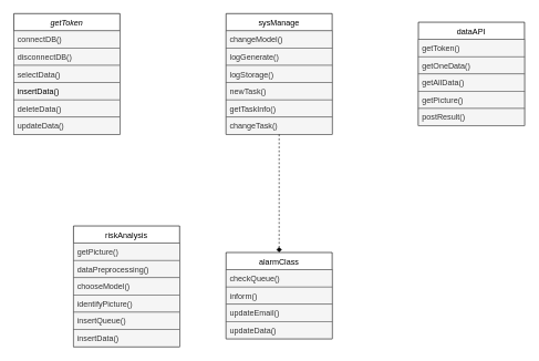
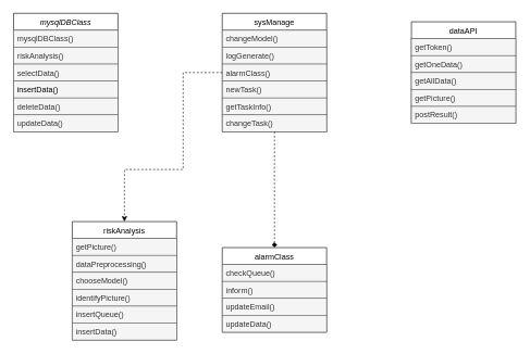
  <mxCell id="0" />
  <mxCell id="1" parent="0" />
- <mxCell id="2" value="getToken" style="swimlane;fontStyle=2;align=center;verticalAlign=top;childLayout=stackLayout;horizontal=1;startSize=26;horizontalStack=0;resizeParent=1;resizeLast=0;collapsible=1;marginBottom=0;rounded=0;shadow=0;strokeWidth=1;" vertex="1" parent="1"><mxGeometry x="20" y="20" width="160" height="182" as="geometry"><mxRectangle x="230" y="140" width="160" height="26" as="alternateBounds" /></mxGeometry></mxCell>
- <mxCell id="3" value="connectDB()" style="text;align=left;verticalAlign=top;spacingLeft=4;spacingRight=4;overflow=hidden;rotatable=0;points=[[0,0.5],[1,0.5]];portConstraint=eastwest;fillColor=#f5f5f5;fontColor=#333333;strokeColor=#666666;" vertex="1" parent="2"><mxGeometry y="26" width="160" height="26" as="geometry" /></mxCell>
- <mxCell id="4" value="disconnectDB()" style="text;align=left;verticalAlign=top;spacingLeft=4;spacingRight=4;overflow=hidden;rotatable=0;points=[[0,0.5],[1,0.5]];portConstraint=eastwest;rounded=0;shadow=0;html=0;fillColor=#f5f5f5;fontColor=#333333;strokeColor=#666666;" vertex="1" parent="2"><mxGeometry y="52" width="160" height="26" as="geometry" /></mxCell>
+ <mxCell id="2" value="mysqlDBClass" style="swimlane;fontStyle=2;align=center;verticalAlign=top;childLayout=stackLayout;horizontal=1;startSize=26;horizontalStack=0;resizeParent=1;resizeLast=0;collapsible=1;marginBottom=0;rounded=0;shadow=0;strokeWidth=1;" vertex="1" parent="1"><mxGeometry x="20" y="20" width="160" height="182" as="geometry"><mxRectangle x="230" y="140" width="160" height="26" as="alternateBounds" /></mxGeometry></mxCell>
+ <mxCell id="3" value="mysqlDBClass()" style="text;align=left;verticalAlign=top;spacingLeft=4;spacingRight=4;overflow=hidden;rotatable=0;points=[[0,0.5],[1,0.5]];portConstraint=eastwest;fillColor=#f5f5f5;fontColor=#333333;strokeColor=#666666;" vertex="1" parent="2"><mxGeometry y="26" width="160" height="26" as="geometry" /></mxCell>
+ <mxCell id="4" value="riskAnalysis()" style="text;align=left;verticalAlign=top;spacingLeft=4;spacingRight=4;overflow=hidden;rotatable=0;points=[[0,0.5],[1,0.5]];portConstraint=eastwest;rounded=0;shadow=0;html=0;fillColor=#f5f5f5;fontColor=#333333;strokeColor=#666666;" vertex="1" parent="2"><mxGeometry y="52" width="160" height="26" as="geometry" /></mxCell>
  <mxCell id="5" value="selectData()" style="text;align=left;verticalAlign=top;spacingLeft=4;spacingRight=4;overflow=hidden;rotatable=0;points=[[0,0.5],[1,0.5]];portConstraint=eastwest;rounded=0;shadow=0;html=0;fillColor=#f5f5f5;fontColor=#333333;strokeColor=#666666;" vertex="1" parent="2"><mxGeometry y="78" width="160" height="26" as="geometry" /></mxCell>
  <mxCell id="6" value="insertData()" style="text;align=left;verticalAlign=top;spacingLeft=4;spacingRight=4;overflow=hidden;rotatable=0;points=[[0,0.5],[1,0.5]];portConstraint=eastwest;rounded=0;shadow=0;html=0;fillColor=#f5f5f5;strokeColor=#666666;" vertex="1" parent="2"><mxGeometry y="104" width="160" height="26" as="geometry" /></mxCell>
  <mxCell id="7" value="deleteData()" style="text;align=left;verticalAlign=top;spacingLeft=4;spacingRight=4;overflow=hidden;rotatable=0;points=[[0,0.5],[1,0.5]];portConstraint=eastwest;rounded=0;shadow=0;html=0;fillColor=#f5f5f5;fontColor=#333333;strokeColor=#666666;" vertex="1" parent="2"><mxGeometry y="130" width="160" height="26" as="geometry" /></mxCell>
  <mxCell id="8" value="updateData()" style="text;align=left;verticalAlign=top;spacingLeft=4;spacingRight=4;overflow=hidden;rotatable=0;points=[[0,0.5],[1,0.5]];portConstraint=eastwest;rounded=0;shadow=0;html=0;fillColor=#f5f5f5;fontColor=#333333;strokeColor=#666666;" vertex="1" parent="2"><mxGeometry y="156" width="160" height="26" as="geometry" /></mxCell>
  <mxCell id="9" value="sysManage" style="swimlane;fontStyle=0;align=center;verticalAlign=top;childLayout=stackLayout;horizontal=1;startSize=26;horizontalStack=0;resizeParent=1;resizeLast=0;collapsible=1;marginBottom=0;rounded=0;shadow=0;strokeWidth=1;" vertex="1" parent="1"><mxGeometry x="340" y="20" width="160" height="182" as="geometry"><mxRectangle x="70" y="360" width="160" height="26" as="alternateBounds" /></mxGeometry></mxCell>
  <mxCell id="10" value="changeModel()" style="text;align=left;verticalAlign=top;spacingLeft=4;spacingRight=4;overflow=hidden;rotatable=0;points=[[0,0.5],[1,0.5]];portConstraint=eastwest;fillColor=#f5f5f5;fontColor=#333333;strokeColor=#666666;" vertex="1" parent="9"><mxGeometry y="26" width="160" height="26" as="geometry" /></mxCell>
  <mxCell id="11" value="logGenerate()" style="text;align=left;verticalAlign=top;spacingLeft=4;spacingRight=4;overflow=hidden;rotatable=0;points=[[0,0.5],[1,0.5]];portConstraint=eastwest;fillColor=#f5f5f5;fontColor=#333333;strokeColor=#666666;" vertex="1" parent="9"><mxGeometry y="52" width="160" height="26" as="geometry" /></mxCell>
- <mxCell id="12" value="logStorage()" style="text;align=left;verticalAlign=top;spacingLeft=4;spacingRight=4;overflow=hidden;rotatable=0;points=[[0,0.5],[1,0.5]];portConstraint=eastwest;fillColor=#f5f5f5;fontColor=#333333;strokeColor=#666666;" vertex="1" parent="9"><mxGeometry y="78" width="160" height="26" as="geometry" /></mxCell>
+ <mxCell id="12" value="alarmClass()" style="text;align=left;verticalAlign=top;spacingLeft=4;spacingRight=4;overflow=hidden;rotatable=0;points=[[0,0.5],[1,0.5]];portConstraint=eastwest;fillColor=#f5f5f5;fontColor=#333333;strokeColor=#666666;" vertex="1" parent="9"><mxGeometry y="78" width="160" height="26" as="geometry" /></mxCell>
  <mxCell id="13" value="newTask()" style="text;align=left;verticalAlign=top;spacingLeft=4;spacingRight=4;overflow=hidden;rotatable=0;points=[[0,0.5],[1,0.5]];portConstraint=eastwest;fillColor=#f5f5f5;fontColor=#333333;strokeColor=#666666;" vertex="1" parent="9"><mxGeometry y="104" width="160" height="26" as="geometry" /></mxCell>
  <mxCell id="14" value="getTaskInfo()" style="text;align=left;verticalAlign=top;spacingLeft=4;spacingRight=4;overflow=hidden;rotatable=0;points=[[0,0.5],[1,0.5]];portConstraint=eastwest;fillColor=#f5f5f5;fontColor=#333333;strokeColor=#666666;" vertex="1" parent="9"><mxGeometry y="130" width="160" height="26" as="geometry" /></mxCell>
  <mxCell id="15" value="changeTask()" style="text;align=left;verticalAlign=top;spacingLeft=4;spacingRight=4;overflow=hidden;rotatable=0;points=[[0,0.5],[1,0.5]];portConstraint=eastwest;fillColor=#f5f5f5;fontColor=#333333;strokeColor=#666666;" vertex="1" parent="9"><mxGeometry y="156" width="160" height="26" as="geometry" /></mxCell>
  <mxCell id="16" value="alarmClass" style="swimlane;fontStyle=0;align=center;verticalAlign=top;childLayout=stackLayout;horizontal=1;startSize=26;horizontalStack=0;resizeParent=1;resizeLast=0;collapsible=1;marginBottom=0;rounded=0;shadow=0;strokeWidth=1;" vertex="1" parent="1"><mxGeometry x="340" y="380" width="160" height="130" as="geometry"><mxRectangle x="340" y="380" width="170" height="26" as="alternateBounds" /></mxGeometry></mxCell>
  <mxCell id="17" value="checkQueue()" style="text;align=left;verticalAlign=top;spacingLeft=4;spacingRight=4;overflow=hidden;rotatable=0;points=[[0,0.5],[1,0.5]];portConstraint=eastwest;fillColor=#f5f5f5;fontColor=#333333;strokeColor=#666666;" vertex="1" parent="16"><mxGeometry y="26" width="160" height="26" as="geometry" /></mxCell>
  <mxCell id="18" value="inform()" style="text;align=left;verticalAlign=top;spacingLeft=4;spacingRight=4;overflow=hidden;rotatable=0;points=[[0,0.5],[1,0.5]];portConstraint=eastwest;fillColor=#f5f5f5;fontColor=#333333;strokeColor=#666666;" vertex="1" parent="16"><mxGeometry y="52" width="160" height="26" as="geometry" /></mxCell>
  <mxCell id="19" value="updateEmail()" style="text;align=left;verticalAlign=top;spacingLeft=4;spacingRight=4;overflow=hidden;rotatable=0;points=[[0,0.5],[1,0.5]];portConstraint=eastwest;fillColor=#f5f5f5;fontColor=#333333;strokeColor=#666666;" vertex="1" parent="16"><mxGeometry y="78" width="160" height="26" as="geometry" /></mxCell>
  <mxCell id="20" value="updateData()" style="text;align=left;verticalAlign=top;spacingLeft=4;spacingRight=4;overflow=hidden;rotatable=0;points=[[0,0.5],[1,0.5]];portConstraint=eastwest;fillColor=#f5f5f5;fontColor=#333333;strokeColor=#666666;" vertex="1" parent="16"><mxGeometry y="104" width="160" height="26" as="geometry" /></mxCell>
  <mxCell id="21" value="riskAnalysis" style="swimlane;fontStyle=0;align=center;verticalAlign=top;childLayout=stackLayout;horizontal=1;startSize=26;horizontalStack=0;resizeParent=1;resizeLast=0;collapsible=1;marginBottom=0;rounded=0;shadow=0;strokeWidth=1;" vertex="1" parent="1"><mxGeometry x="110" y="340" width="160" height="182" as="geometry"><mxRectangle x="70" y="360" width="160" height="26" as="alternateBounds" /></mxGeometry></mxCell>
  <mxCell id="22" value="getPicture()" style="text;align=left;verticalAlign=top;spacingLeft=4;spacingRight=4;overflow=hidden;rotatable=0;points=[[0,0.5],[1,0.5]];portConstraint=eastwest;fillColor=#f5f5f5;fontColor=#333333;strokeColor=#666666;" vertex="1" parent="21"><mxGeometry y="26" width="160" height="26" as="geometry" /></mxCell>
  <mxCell id="23" value="dataPreprocessing()" style="text;align=left;verticalAlign=top;spacingLeft=4;spacingRight=4;overflow=hidden;rotatable=0;points=[[0,0.5],[1,0.5]];portConstraint=eastwest;fillColor=#f5f5f5;fontColor=#333333;strokeColor=#666666;" vertex="1" parent="21"><mxGeometry y="52" width="160" height="26" as="geometry" /></mxCell>
  <mxCell id="24" value="chooseModel()" style="text;align=left;verticalAlign=top;spacingLeft=4;spacingRight=4;overflow=hidden;rotatable=0;points=[[0,0.5],[1,0.5]];portConstraint=eastwest;fillColor=#f5f5f5;fontColor=#333333;strokeColor=#666666;" vertex="1" parent="21"><mxGeometry y="78" width="160" height="26" as="geometry" /></mxCell>
  <mxCell id="25" value="identifyPicture()" style="text;align=left;verticalAlign=top;spacingLeft=4;spacingRight=4;overflow=hidden;rotatable=0;points=[[0,0.5],[1,0.5]];portConstraint=eastwest;fillColor=#f5f5f5;fontColor=#333333;strokeColor=#666666;" vertex="1" parent="21"><mxGeometry y="104" width="160" height="26" as="geometry" /></mxCell>
  <mxCell id="26" value="insertQueue()" style="text;align=left;verticalAlign=top;spacingLeft=4;spacingRight=4;overflow=hidden;rotatable=0;points=[[0,0.5],[1,0.5]];portConstraint=eastwest;fillColor=#f5f5f5;fontColor=#333333;strokeColor=#666666;" vertex="1" parent="21"><mxGeometry y="130" width="160" height="26" as="geometry" /></mxCell>
  <mxCell id="27" value="insertData()" style="text;align=left;verticalAlign=top;spacingLeft=4;spacingRight=4;overflow=hidden;rotatable=0;points=[[0,0.5],[1,0.5]];portConstraint=eastwest;fillColor=#f5f5f5;fontColor=#333333;strokeColor=#666666;" vertex="1" parent="21"><mxGeometry y="156" width="160" height="26" as="geometry" /></mxCell>
  <mxCell id="28" value="dataAPI" style="swimlane;fontStyle=0;align=center;verticalAlign=top;childLayout=stackLayout;horizontal=1;startSize=26;horizontalStack=0;resizeParent=1;resizeLast=0;collapsible=1;marginBottom=0;rounded=0;shadow=0;strokeWidth=1;" vertex="1" parent="1"><mxGeometry x="630" y="33" width="160" height="156" as="geometry"><mxRectangle x="550" y="140" width="160" height="26" as="alternateBounds" /></mxGeometry></mxCell>
  <mxCell id="29" value="getToken()" style="text;align=left;verticalAlign=top;spacingLeft=4;spacingRight=4;overflow=hidden;rotatable=0;points=[[0,0.5],[1,0.5]];portConstraint=eastwest;fillColor=#f5f5f5;fontColor=#333333;strokeColor=#666666;" vertex="1" parent="28"><mxGeometry y="26" width="160" height="26" as="geometry" /></mxCell>
  <mxCell id="30" value="getOneData()" style="text;align=left;verticalAlign=top;spacingLeft=4;spacingRight=4;overflow=hidden;rotatable=0;points=[[0,0.5],[1,0.5]];portConstraint=eastwest;rounded=0;shadow=0;html=0;fillColor=#f5f5f5;fontColor=#333333;strokeColor=#666666;" vertex="1" parent="28"><mxGeometry y="52" width="160" height="26" as="geometry" /></mxCell>
  <mxCell id="31" value="getAllData()" style="text;align=left;verticalAlign=top;spacingLeft=4;spacingRight=4;overflow=hidden;rotatable=0;points=[[0,0.5],[1,0.5]];portConstraint=eastwest;rounded=0;shadow=0;html=0;fillColor=#f5f5f5;fontColor=#333333;strokeColor=#666666;" vertex="1" parent="28"><mxGeometry y="78" width="160" height="26" as="geometry" /></mxCell>
  <mxCell id="32" value="getPicture()" style="text;align=left;verticalAlign=top;spacingLeft=4;spacingRight=4;overflow=hidden;rotatable=0;points=[[0,0.5],[1,0.5]];portConstraint=eastwest;rounded=0;shadow=0;html=0;fillColor=#f5f5f5;fontColor=#333333;strokeColor=#666666;" vertex="1" parent="28"><mxGeometry y="104" width="160" height="26" as="geometry" /></mxCell>
  <mxCell id="33" value="postResult()" style="text;align=left;verticalAlign=top;spacingLeft=4;spacingRight=4;overflow=hidden;rotatable=0;points=[[0,0.5],[1,0.5]];portConstraint=eastwest;rounded=0;shadow=0;html=0;fillColor=#f5f5f5;fontColor=#333333;strokeColor=#666666;" vertex="1" parent="28"><mxGeometry y="130" width="160" height="26" as="geometry" /></mxCell>
+ <mxCell id="34" style="edgeStyle=orthogonalEdgeStyle;rounded=0;orthogonalLoop=1;jettySize=auto;html=1;dashed=1;exitX=0;exitY=0.5;exitDx=0;exitDy=0;" edge="1" parent="1" source="9" target="21"><mxGeometry relative="1" as="geometry"><mxPoint x="190" y="121" as="targetPoint" /><mxPoint x="350" y="121" as="sourcePoint" /><Array as="points"><mxPoint x="280" y="111" /><mxPoint x="280" y="260" /><mxPoint x="190" y="260" /></Array></mxGeometry></mxCell>
  <mxCell id="35" style="edgeStyle=orthogonalEdgeStyle;rounded=0;orthogonalLoop=1;jettySize=auto;html=1;dashed=1;entryX=0.5;entryY=0;entryDx=0;entryDy=0;exitX=0.5;exitY=1;exitDx=0;exitDy=0;endArrow=diamond;" edge="1" parent="1" source="9" target="16"><mxGeometry relative="1" as="geometry"><mxPoint x="200" y="131" as="targetPoint" /><mxPoint x="360" y="131" as="sourcePoint" /><Array as="points"><mxPoint x="420" y="380" /></Array></mxGeometry></mxCell>
